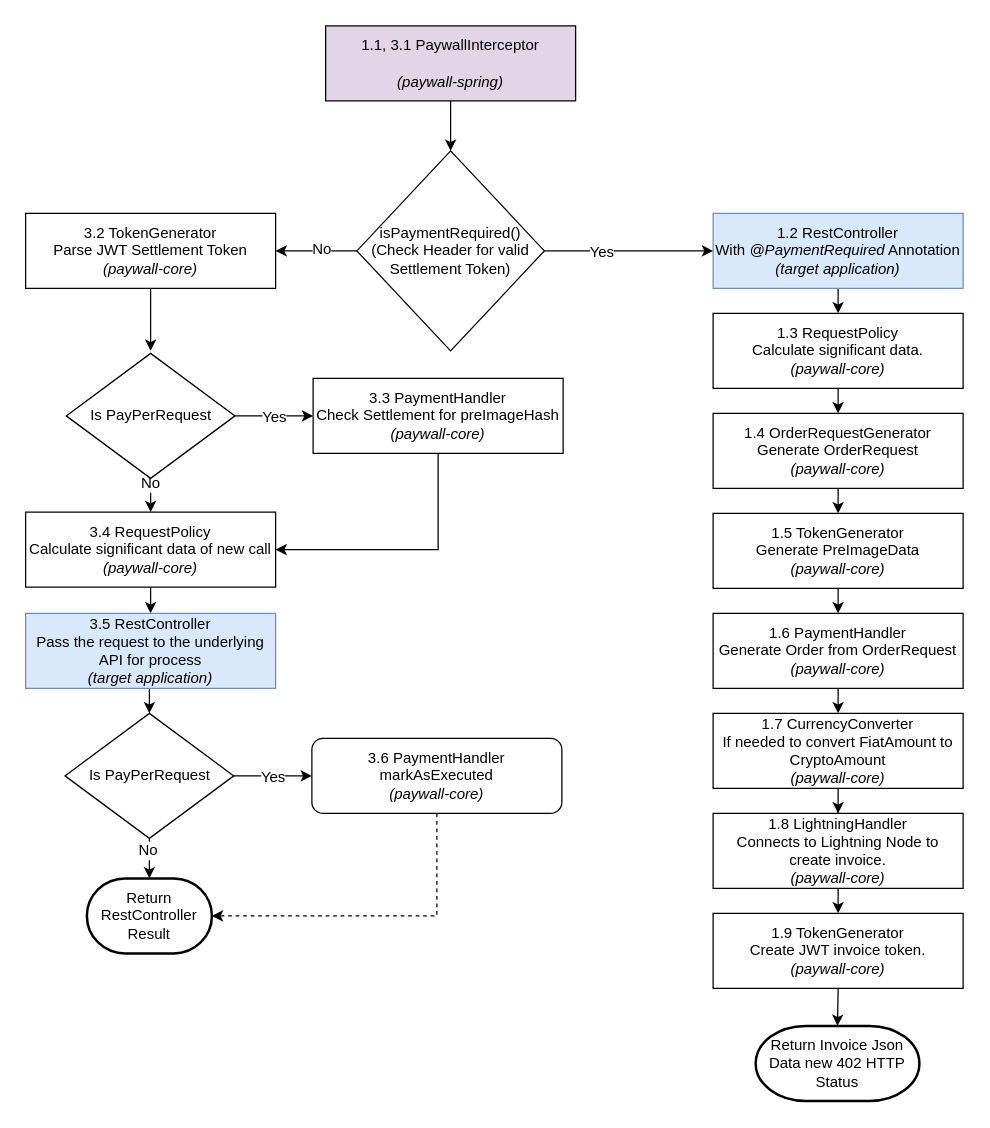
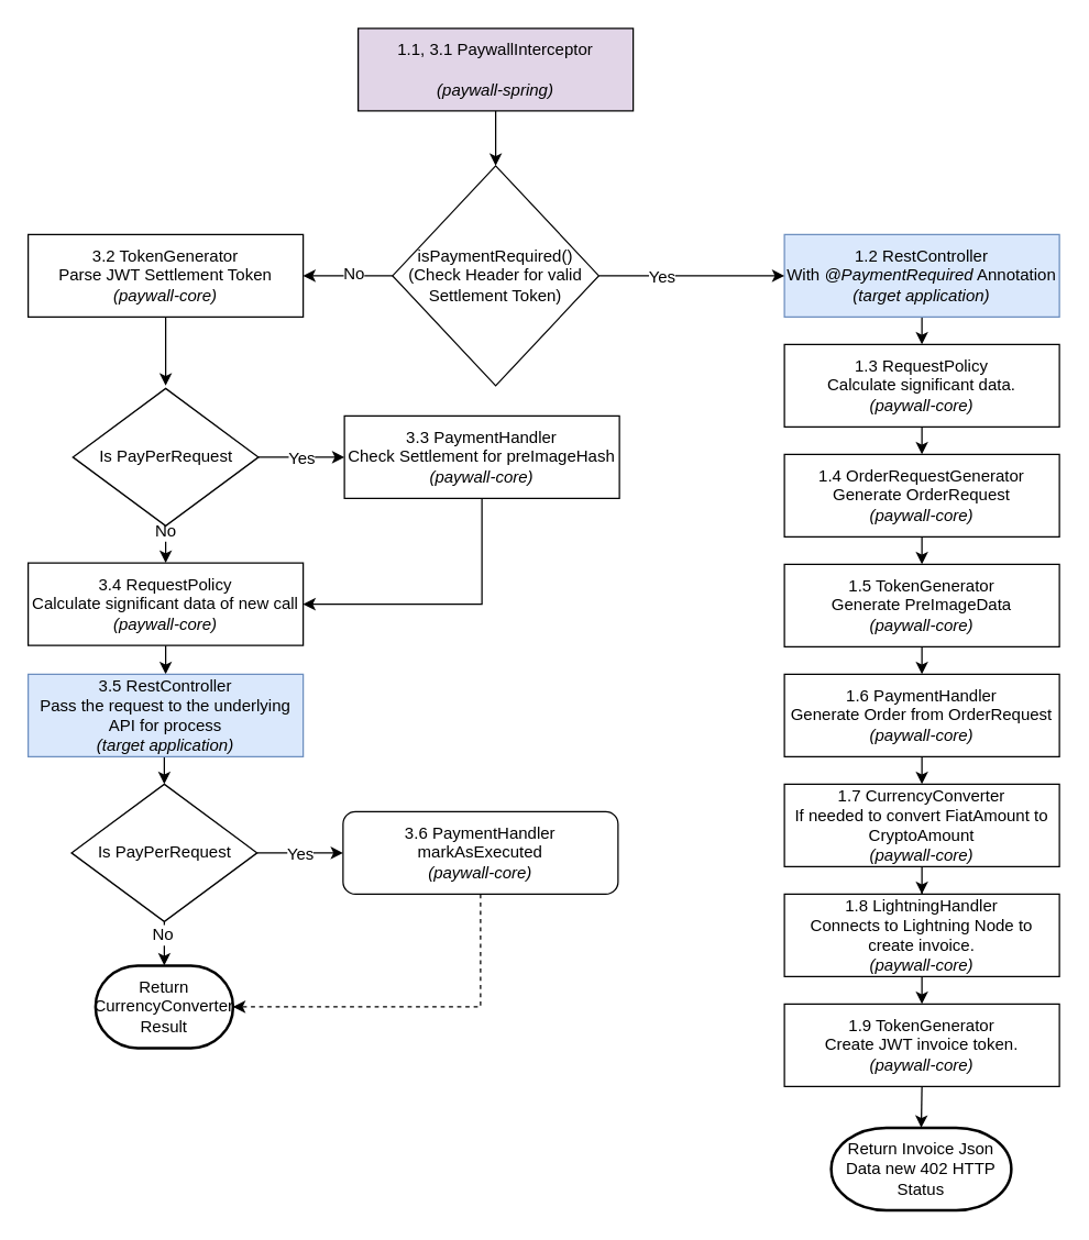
  <mxCell id="0" />
  <mxCell id="1" parent="0" />
  <mxCell id="2" style="edgeStyle=orthogonalEdgeStyle;rounded=0;orthogonalLoop=1;jettySize=auto;html=1;exitX=0.5;exitY=1;exitDx=0;exitDy=0;entryX=0.5;entryY=0;entryDx=0;entryDy=0;" edge="1" parent="1" source="3" target="16"><mxGeometry relative="1" as="geometry" /></mxCell>
  <mxCell id="3" value="1.1, 3.1 PaywallInterceptor &lt;br&gt;&lt;i&gt;&lt;br&gt;(paywall-spring)&lt;/i&gt;" style="rounded=0;whiteSpace=wrap;html=1;fillColor=#e1d5e7;" vertex="1" parent="1"><mxGeometry x="260" y="20" width="200" height="60" as="geometry" /></mxCell>
  <mxCell id="4" style="edgeStyle=orthogonalEdgeStyle;rounded=0;orthogonalLoop=1;jettySize=auto;html=1;exitX=0.5;exitY=1;exitDx=0;exitDy=0;entryX=0.5;entryY=0;entryDx=0;entryDy=0;" edge="1" parent="1" source="5" target="7"><mxGeometry relative="1" as="geometry" /></mxCell>
  <mxCell id="5" value="1.2 RestController&lt;br&gt;With &lt;i&gt;@PaymentRequired&lt;/i&gt; Annotation&lt;br&gt;&lt;i&gt;(target application)&lt;/i&gt;&lt;br&gt;" style="rounded=0;whiteSpace=wrap;html=1;fillColor=#dae8fc;strokeColor=#6c8ebf;" vertex="1" parent="1"><mxGeometry x="570" y="170" width="200" height="60" as="geometry" /></mxCell>
  <mxCell id="6" style="edgeStyle=orthogonalEdgeStyle;rounded=0;orthogonalLoop=1;jettySize=auto;html=1;exitX=0.5;exitY=1;exitDx=0;exitDy=0;entryX=0.5;entryY=0;entryDx=0;entryDy=0;" edge="1" parent="1" source="7" target="9"><mxGeometry relative="1" as="geometry" /></mxCell>
  <mxCell id="7" value="1.3 RequestPolicy&lt;br&gt;Calculate significant data.&lt;br&gt;&lt;i&gt;(paywall-core)&lt;/i&gt;&lt;br&gt;" style="rounded=0;whiteSpace=wrap;html=1;" vertex="1" parent="1"><mxGeometry x="570" y="250" width="200" height="60" as="geometry" /></mxCell>
  <mxCell id="8" style="edgeStyle=orthogonalEdgeStyle;rounded=0;orthogonalLoop=1;jettySize=auto;html=1;exitX=0.5;exitY=1;exitDx=0;exitDy=0;entryX=0.5;entryY=0;entryDx=0;entryDy=0;" edge="1" parent="1" source="9" target="11"><mxGeometry relative="1" as="geometry" /></mxCell>
  <mxCell id="9" value="1.4 OrderRequestGenerator&lt;br&gt;Generate OrderRequest&lt;br&gt;&lt;i&gt;(paywall-core)&lt;/i&gt;&lt;br&gt;" style="rounded=0;whiteSpace=wrap;html=1;" vertex="1" parent="1"><mxGeometry x="570" y="330" width="200" height="60" as="geometry" /></mxCell>
  <mxCell id="10" style="edgeStyle=orthogonalEdgeStyle;rounded=0;orthogonalLoop=1;jettySize=auto;html=1;exitX=0.5;exitY=1;exitDx=0;exitDy=0;entryX=0.5;entryY=0;entryDx=0;entryDy=0;" edge="1" parent="1" source="11" target="18"><mxGeometry relative="1" as="geometry" /></mxCell>
  <mxCell id="11" value="1.5 TokenGenerator&lt;br&gt;Generate PreImageData&lt;br&gt;&lt;i&gt;(paywall-core)&lt;/i&gt;&lt;br&gt;" style="rounded=0;whiteSpace=wrap;html=1;" vertex="1" parent="1"><mxGeometry x="570" y="410" width="200" height="60" as="geometry" /></mxCell>
  <mxCell id="12" style="edgeStyle=orthogonalEdgeStyle;rounded=0;orthogonalLoop=1;jettySize=auto;html=1;exitX=1;exitY=0.5;exitDx=0;exitDy=0;entryX=0;entryY=0.5;entryDx=0;entryDy=0;" edge="1" parent="1" source="16" target="5"><mxGeometry relative="1" as="geometry" /></mxCell>
  <mxCell id="13" value="Yes" style="text;html=1;resizable=0;points=[];align=center;verticalAlign=middle;labelBackgroundColor=#ffffff;" vertex="1" connectable="0" parent="12"><mxGeometry x="-0.339" relative="1" as="geometry"><mxPoint as="offset" /></mxGeometry></mxCell>
  <mxCell id="14" style="edgeStyle=orthogonalEdgeStyle;rounded=0;orthogonalLoop=1;jettySize=auto;html=1;exitX=0;exitY=0.5;exitDx=0;exitDy=0;entryX=1;entryY=0.5;entryDx=0;entryDy=0;" edge="1" parent="1" source="16" target="26"><mxGeometry relative="1" as="geometry" /></mxCell>
  <mxCell id="15" value="No" style="text;html=1;resizable=0;points=[];align=center;verticalAlign=middle;labelBackgroundColor=#ffffff;" vertex="1" connectable="0" parent="14"><mxGeometry x="-0.123" y="-2" relative="1" as="geometry"><mxPoint as="offset" /></mxGeometry></mxCell>
  <mxCell id="16" value="isPaymentRequired()&lt;br&gt;(Check Header for valid Settlement Token)" style="rhombus;whiteSpace=wrap;html=1;" vertex="1" parent="1"><mxGeometry x="285" y="120" width="150" height="160" as="geometry" /></mxCell>
  <mxCell id="17" style="edgeStyle=orthogonalEdgeStyle;rounded=0;orthogonalLoop=1;jettySize=auto;html=1;exitX=0.5;exitY=1;exitDx=0;exitDy=0;entryX=0.5;entryY=0;entryDx=0;entryDy=0;" edge="1" parent="1" source="18" target="20"><mxGeometry relative="1" as="geometry" /></mxCell>
  <mxCell id="18" value="1.6 PaymentHandler&lt;br&gt;Generate Order from OrderRequest&lt;br&gt;&lt;i&gt;(paywall-core)&lt;/i&gt;&lt;br&gt;" style="rounded=0;whiteSpace=wrap;html=1;" vertex="1" parent="1"><mxGeometry x="570" y="490" width="200" height="60" as="geometry" /></mxCell>
  <mxCell id="19" style="edgeStyle=orthogonalEdgeStyle;rounded=0;orthogonalLoop=1;jettySize=auto;html=1;exitX=0.5;exitY=1;exitDx=0;exitDy=0;" edge="1" parent="1" source="20" target="22"><mxGeometry relative="1" as="geometry" /></mxCell>
  <mxCell id="20" value="1.7 CurrencyConverter&lt;br&gt;If needed to convert FiatAmount to CryptoAmount&lt;br&gt;&lt;i&gt;(paywall-core)&lt;/i&gt;&lt;br&gt;" style="rounded=0;whiteSpace=wrap;html=1;" vertex="1" parent="1"><mxGeometry x="570" y="570" width="200" height="60" as="geometry" /></mxCell>
  <mxCell id="21" style="edgeStyle=orthogonalEdgeStyle;rounded=0;orthogonalLoop=1;jettySize=auto;html=1;exitX=0.5;exitY=1;exitDx=0;exitDy=0;entryX=0.5;entryY=0;entryDx=0;entryDy=0;" edge="1" parent="1" source="22" target="24"><mxGeometry relative="1" as="geometry" /></mxCell>
  <mxCell id="22" value="1.8 LightningHandler&lt;br&gt;Connects to Lightning Node to create invoice.&lt;br&gt;&lt;i&gt;(paywall-core)&lt;/i&gt;&lt;br&gt;" style="rounded=0;whiteSpace=wrap;html=1;" vertex="1" parent="1"><mxGeometry x="570" y="650" width="200" height="60" as="geometry" /></mxCell>
  <mxCell id="23" style="edgeStyle=orthogonalEdgeStyle;rounded=0;orthogonalLoop=1;jettySize=auto;html=1;exitX=0.5;exitY=1;exitDx=0;exitDy=0;entryX=0.5;entryY=0;entryDx=0;entryDy=0;entryPerimeter=0;" edge="1" parent="1" source="24" target="36"><mxGeometry relative="1" as="geometry" /></mxCell>
  <mxCell id="24" value="1.9 TokenGenerator&lt;br&gt;Create JWT invoice token.&lt;br&gt;&lt;i&gt;(paywall-core)&lt;/i&gt;&lt;br&gt;" style="rounded=0;whiteSpace=wrap;html=1;" vertex="1" parent="1"><mxGeometry x="570" y="730" width="200" height="60" as="geometry" /></mxCell>
  <mxCell id="25" style="edgeStyle=orthogonalEdgeStyle;rounded=0;orthogonalLoop=1;jettySize=auto;html=1;exitX=0.5;exitY=1;exitDx=0;exitDy=0;" edge="1" parent="1" source="26"><mxGeometry relative="1" as="geometry"><mxPoint x="120" y="280" as="targetPoint" /></mxGeometry></mxCell>
  <mxCell id="26" value="3.2 TokenGenerator&lt;br&gt;Parse JWT Settlement Token&lt;br&gt;&lt;i&gt;(paywall-core)&lt;/i&gt;&lt;br&gt;" style="rounded=0;whiteSpace=wrap;html=1;" vertex="1" parent="1"><mxGeometry x="20" y="170" width="200" height="60" as="geometry" /></mxCell>
  <mxCell id="27" style="edgeStyle=orthogonalEdgeStyle;rounded=0;orthogonalLoop=1;jettySize=auto;html=1;exitX=0.5;exitY=1;exitDx=0;exitDy=0;entryX=1;entryY=0.5;entryDx=0;entryDy=0;" edge="1" parent="1" source="28" target="35"><mxGeometry relative="1" as="geometry" /></mxCell>
  <mxCell id="28" value="3.3 PaymentHandler&lt;br&gt;Check Settlement for preImageHash&lt;br&gt;&lt;i&gt;(paywall-core)&lt;/i&gt;&lt;br&gt;" style="rounded=0;whiteSpace=wrap;html=1;" vertex="1" parent="1"><mxGeometry x="250" y="302" width="200" height="60" as="geometry" /></mxCell>
  <mxCell id="29" style="edgeStyle=none;rounded=0;orthogonalLoop=1;jettySize=auto;html=1;exitX=1;exitY=0.5;exitDx=0;exitDy=0;entryX=0;entryY=0.5;entryDx=0;entryDy=0;" edge="1" parent="1" source="33" target="28"><mxGeometry relative="1" as="geometry" /></mxCell>
  <mxCell id="30" value="Yes" style="text;html=1;resizable=0;points=[];align=center;verticalAlign=middle;labelBackgroundColor=#ffffff;" vertex="1" connectable="0" parent="29"><mxGeometry x="0.0" relative="1" as="geometry"><mxPoint as="offset" /></mxGeometry></mxCell>
  <mxCell id="31" style="edgeStyle=orthogonalEdgeStyle;rounded=0;orthogonalLoop=1;jettySize=auto;html=1;exitX=0.5;exitY=1;exitDx=0;exitDy=0;entryX=0.5;entryY=0;entryDx=0;entryDy=0;" edge="1" parent="1" source="33" target="35"><mxGeometry relative="1" as="geometry" /></mxCell>
  <mxCell id="32" value="No" style="text;html=1;resizable=0;points=[];align=center;verticalAlign=middle;labelBackgroundColor=#ffffff;" vertex="1" connectable="0" parent="31"><mxGeometry x="-0.758" y="-1" relative="1" as="geometry"><mxPoint as="offset" /></mxGeometry></mxCell>
  <mxCell id="33" value="Is PayPerRequest" style="rhombus;whiteSpace=wrap;html=1;" vertex="1" parent="1"><mxGeometry x="52.5" y="282" width="135" height="100" as="geometry" /></mxCell>
  <mxCell id="34" style="edgeStyle=orthogonalEdgeStyle;rounded=0;orthogonalLoop=1;jettySize=auto;html=1;exitX=0.5;exitY=1;exitDx=0;exitDy=0;entryX=0.5;entryY=0;entryDx=0;entryDy=0;" edge="1" parent="1" source="35" target="38"><mxGeometry relative="1" as="geometry" /></mxCell>
  <mxCell id="35" value="3.4 RequestPolicy&lt;br&gt;Calculate significant data of new call&lt;br&gt;&lt;i&gt;(paywall-core)&lt;/i&gt;&lt;br&gt;" style="rounded=0;whiteSpace=wrap;html=1;" vertex="1" parent="1"><mxGeometry x="20" y="409" width="200" height="60" as="geometry" /></mxCell>
  <mxCell id="36" value="Return Invoice Json Data new 402 HTTP Status" style="strokeWidth=2;html=1;shape=mxgraph.flowchart.terminator;whiteSpace=wrap;" vertex="1" parent="1"><mxGeometry x="604" y="820" width="131" height="60" as="geometry" /></mxCell>
  <mxCell id="37" style="edgeStyle=orthogonalEdgeStyle;rounded=0;orthogonalLoop=1;jettySize=auto;html=1;exitX=0.5;exitY=1;exitDx=0;exitDy=0;entryX=0.5;entryY=0;entryDx=0;entryDy=0;" edge="1" parent="1" source="38" target="45"><mxGeometry relative="1" as="geometry" /></mxCell>
  <mxCell id="38" value="3.5 RestController&lt;br&gt;Pass the request to the underlying API for process&lt;br&gt;&lt;i&gt;(&lt;/i&gt;&lt;i&gt;target application&lt;/i&gt;&lt;i&gt;)&lt;/i&gt;&lt;br&gt;" style="rounded=0;whiteSpace=wrap;html=1;fillColor=#dae8fc;strokeColor=#6c8ebf;" vertex="1" parent="1"><mxGeometry x="20" y="490" width="200" height="60" as="geometry" /></mxCell>
  <mxCell id="39" style="edgeStyle=orthogonalEdgeStyle;rounded=0;orthogonalLoop=1;jettySize=auto;html=1;exitX=0.5;exitY=1;exitDx=0;exitDy=0;entryX=1;entryY=0.5;entryDx=0;entryDy=0;entryPerimeter=0;dashed=1;" edge="1" parent="1" source="40" target="46"><mxGeometry relative="1" as="geometry" /></mxCell>
  <mxCell id="40" value="3.6 PaymentHandler&lt;br&gt;markAsExecuted&lt;br&gt;&lt;i&gt;(paywall-core)&lt;/i&gt;&lt;br&gt;" style="whiteSpace=wrap;html=1;rounded=1;" vertex="1" parent="1"><mxGeometry x="249" y="590" width="200" height="60" as="geometry" /></mxCell>
  <mxCell id="41" style="edgeStyle=none;rounded=0;orthogonalLoop=1;jettySize=auto;html=1;exitX=1;exitY=0.5;exitDx=0;exitDy=0;entryX=0;entryY=0.5;entryDx=0;entryDy=0;" edge="1" parent="1" source="45" target="40"><mxGeometry relative="1" as="geometry" /></mxCell>
  <mxCell id="42" value="Yes" style="text;html=1;resizable=0;points=[];align=center;verticalAlign=middle;labelBackgroundColor=#ffffff;" vertex="1" connectable="0" parent="41"><mxGeometry x="0.0" relative="1" as="geometry"><mxPoint as="offset" /></mxGeometry></mxCell>
  <mxCell id="43" style="edgeStyle=orthogonalEdgeStyle;rounded=0;orthogonalLoop=1;jettySize=auto;html=1;exitX=0.5;exitY=1;exitDx=0;exitDy=0;entryX=0.5;entryY=0;entryDx=0;entryDy=0;entryPerimeter=0;" edge="1" parent="1" source="45" target="46"><mxGeometry relative="1" as="geometry" /></mxCell>
  <mxCell id="44" value="No&lt;br&gt;" style="text;html=1;resizable=0;points=[];align=center;verticalAlign=middle;labelBackgroundColor=#ffffff;" vertex="1" connectable="0" parent="43"><mxGeometry x="-0.446" y="-2" relative="1" as="geometry"><mxPoint as="offset" /></mxGeometry></mxCell>
  <mxCell id="45" value="Is PayPerRequest" style="rhombus;whiteSpace=wrap;html=1;" vertex="1" parent="1"><mxGeometry x="51.5" y="570" width="135" height="100" as="geometry" /></mxCell>
- <mxCell id="46" value="Return RestController Result" style="strokeWidth=2;html=1;shape=mxgraph.flowchart.terminator;whiteSpace=wrap;" vertex="1" parent="1"><mxGeometry x="69" y="702" width="100" height="60" as="geometry" /></mxCell>
+ <mxCell id="46" value="Return CurrencyConverter Result" style="strokeWidth=2;html=1;shape=mxgraph.flowchart.terminator;whiteSpace=wrap;" vertex="1" parent="1"><mxGeometry x="69" y="702" width="100" height="60" as="geometry" /></mxCell>
